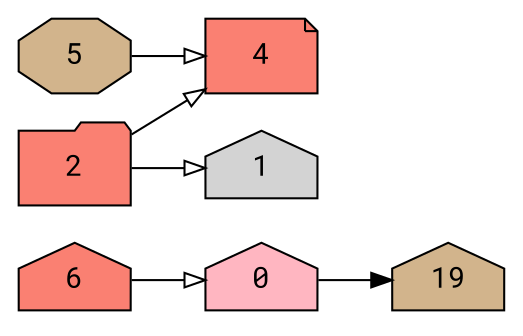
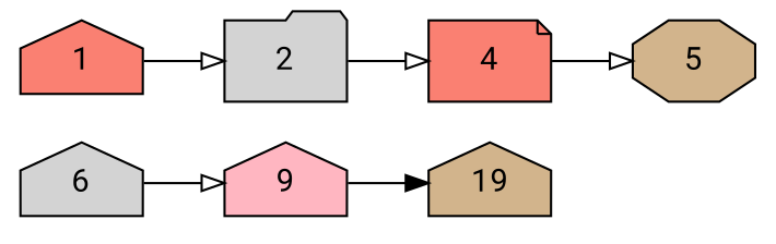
  digraph {
    fontname="Roboto Mono"
    rankdir=LR
    node [fillcolor=tan fontname="Roboto Mono" shape=house style=filled]
    edge [arrowhead=onormal fontname="Roboto Mono"]
-   n1 [fillcolor=lightpink label=0]
+   n1 [fillcolor=lightpink label=9]
    n2 [label=19]
-   n3 [fillcolor=salmon label=6]
+   n3 [fillcolor=lightgrey label=6]
    n4 [label=5 shape=octagon]
    n5 [fillcolor=salmon label=4 shape=note]
-   n6 [fillcolor=salmon label=2 shape=folder]
-   n7 [fillcolor=lightgrey label=1]
+   n6 [fillcolor=lightgrey label=2 shape=folder]
+   n7 [fillcolor=salmon label=1]
    n1 -> n2 [arrowhead=normal]
    n3 -> n1
-   n4 -> n5
+   n5 -> n4
    n6 -> n5
-   n6 -> n7
+   n7 -> n6
  }
